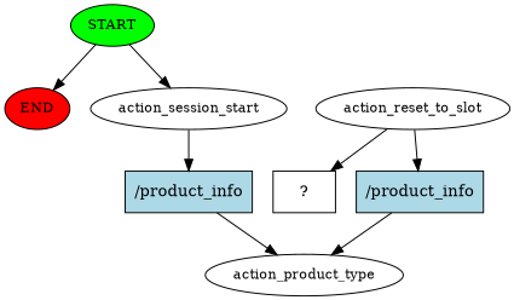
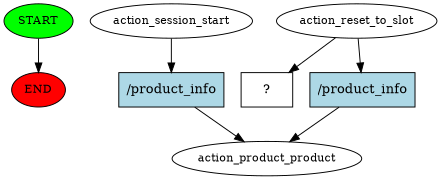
  digraph {
    node [fontsize=12]
    n1 [fillcolor=green label=START style=filled]
    n2 [fillcolor=red label=END style=filled]
    n3 [label=action_session_start]
    n4 [fillcolor=lightblue label="/product_info" shape=rect style=filled fontsize=""]
-   n5 [label=action_product_type]
+   n5 [label=action_product_product]
    n6 [label=action_reset_to_slot]
    n7 [label="  ?  " shape=rect fontsize=""]
    n8 [fillcolor=lightblue label="/product_info" shape=rect style=filled fontsize=""]
    n1 -> n2
-   n1 -> n3
    n3 -> n4
    n4 -> n5
    n6 -> n7
    n6 -> n8
    n8 -> n5
  }
